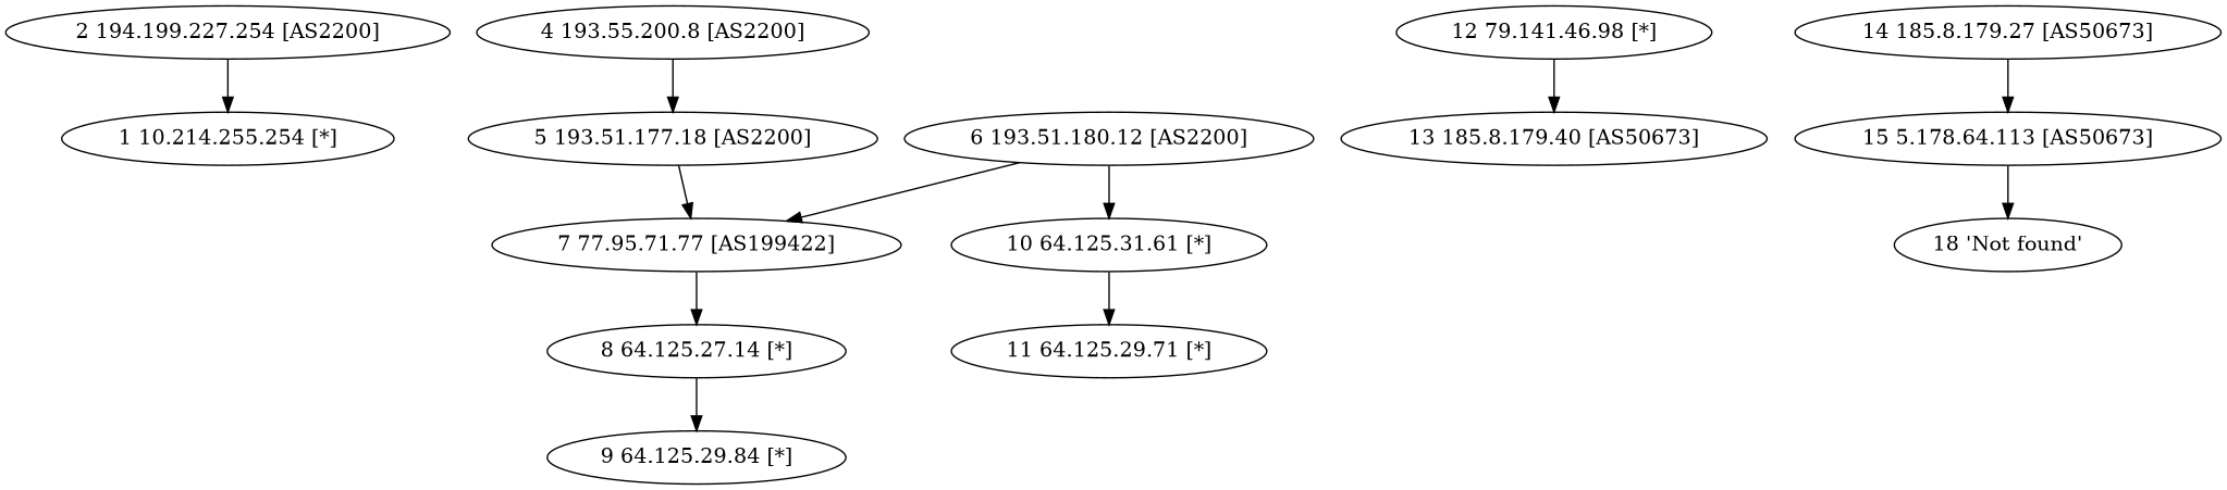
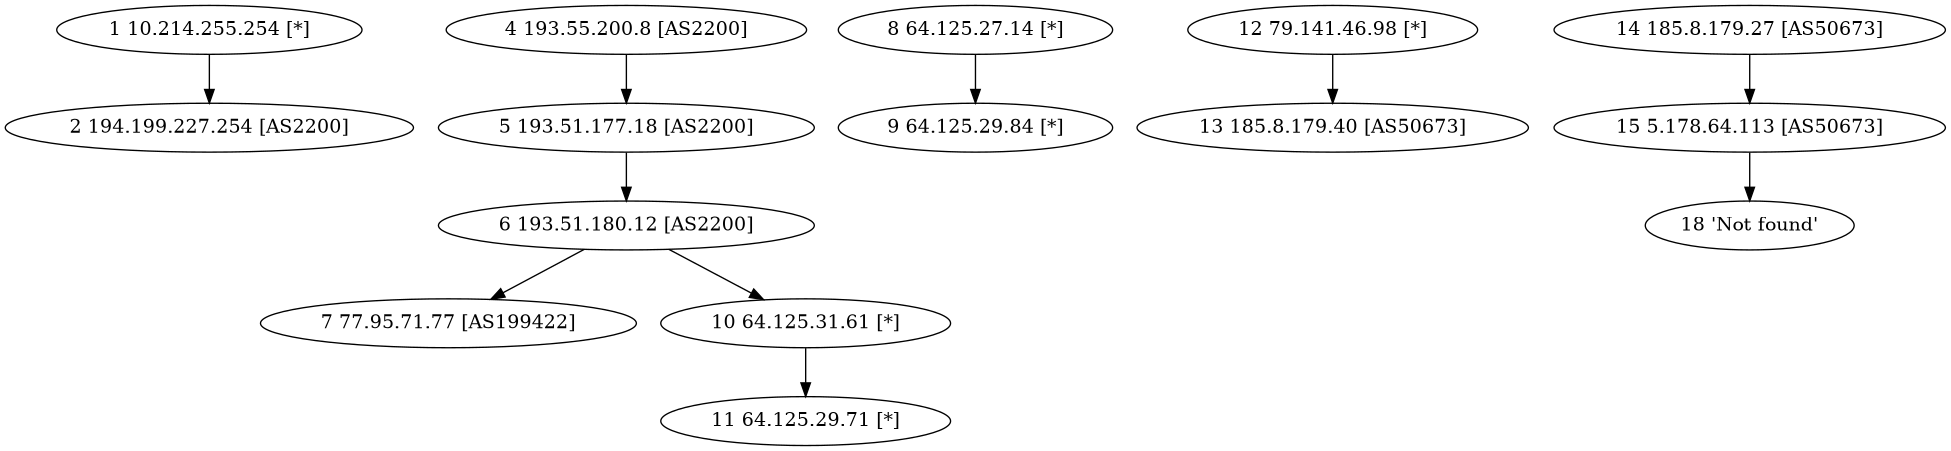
  digraph {
    " 1 10.214.255.254 [*] "
    " 2 194.199.227.254 [AS2200] "
    " 4 193.55.200.8 [AS2200] "
    " 5 193.51.177.18 [AS2200] "
    " 6 193.51.180.12 [AS2200] "
    " 7 77.95.71.77 [AS199422] "
    " 10 64.125.31.61 [*] "
    " 8 64.125.27.14 [*] "
    " 9 64.125.29.84 [*] "
    " 11 64.125.29.71 [*] "
    " 12 79.141.46.98 [*] "
    " 13 185.8.179.40 [AS50673] "
    " 14 185.8.179.27 [AS50673] "
    " 15 5.178.64.113 [AS50673] "
    n15 [label="18 'Not found'"]
-   " 2 194.199.227.254 [AS2200] " -> " 1 10.214.255.254 [*] "
+   " 1 10.214.255.254 [*] " -> " 2 194.199.227.254 [AS2200] "
    " 4 193.55.200.8 [AS2200] " -> " 5 193.51.177.18 [AS2200] "
-   " 5 193.51.177.18 [AS2200] " -> " 7 77.95.71.77 [AS199422] "
+   " 5 193.51.177.18 [AS2200] " -> " 6 193.51.180.12 [AS2200] "
    " 6 193.51.180.12 [AS2200] " -> " 7 77.95.71.77 [AS199422] "
    " 6 193.51.180.12 [AS2200] " -> " 10 64.125.31.61 [*] "
-   " 7 77.95.71.77 [AS199422] " -> " 8 64.125.27.14 [*] "
    " 10 64.125.31.61 [*] " -> " 11 64.125.29.71 [*] "
    " 8 64.125.27.14 [*] " -> " 9 64.125.29.84 [*] "
    " 12 79.141.46.98 [*] " -> " 13 185.8.179.40 [AS50673] "
    " 14 185.8.179.27 [AS50673] " -> " 15 5.178.64.113 [AS50673] "
    " 15 5.178.64.113 [AS50673] " -> n15
  }
